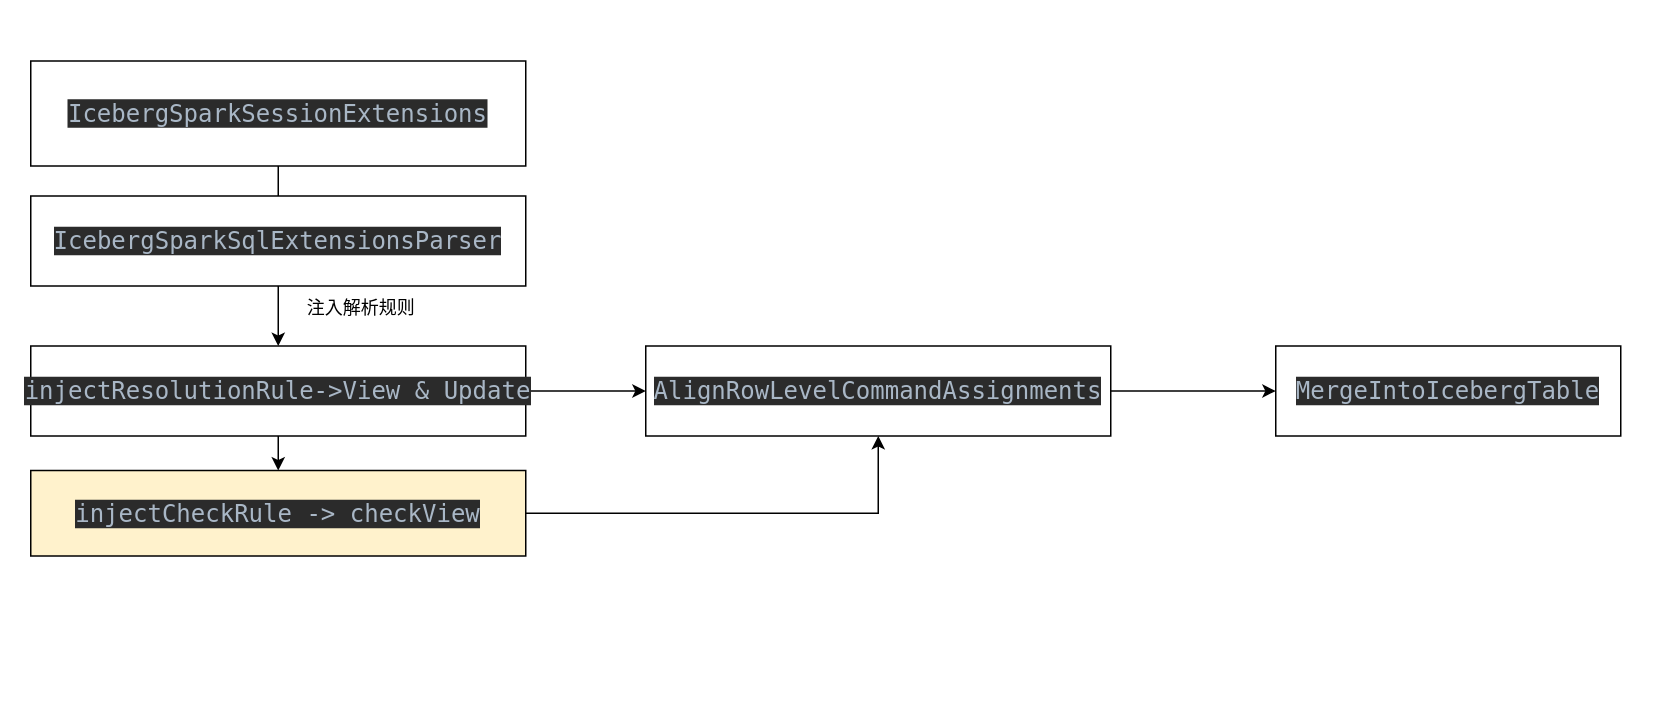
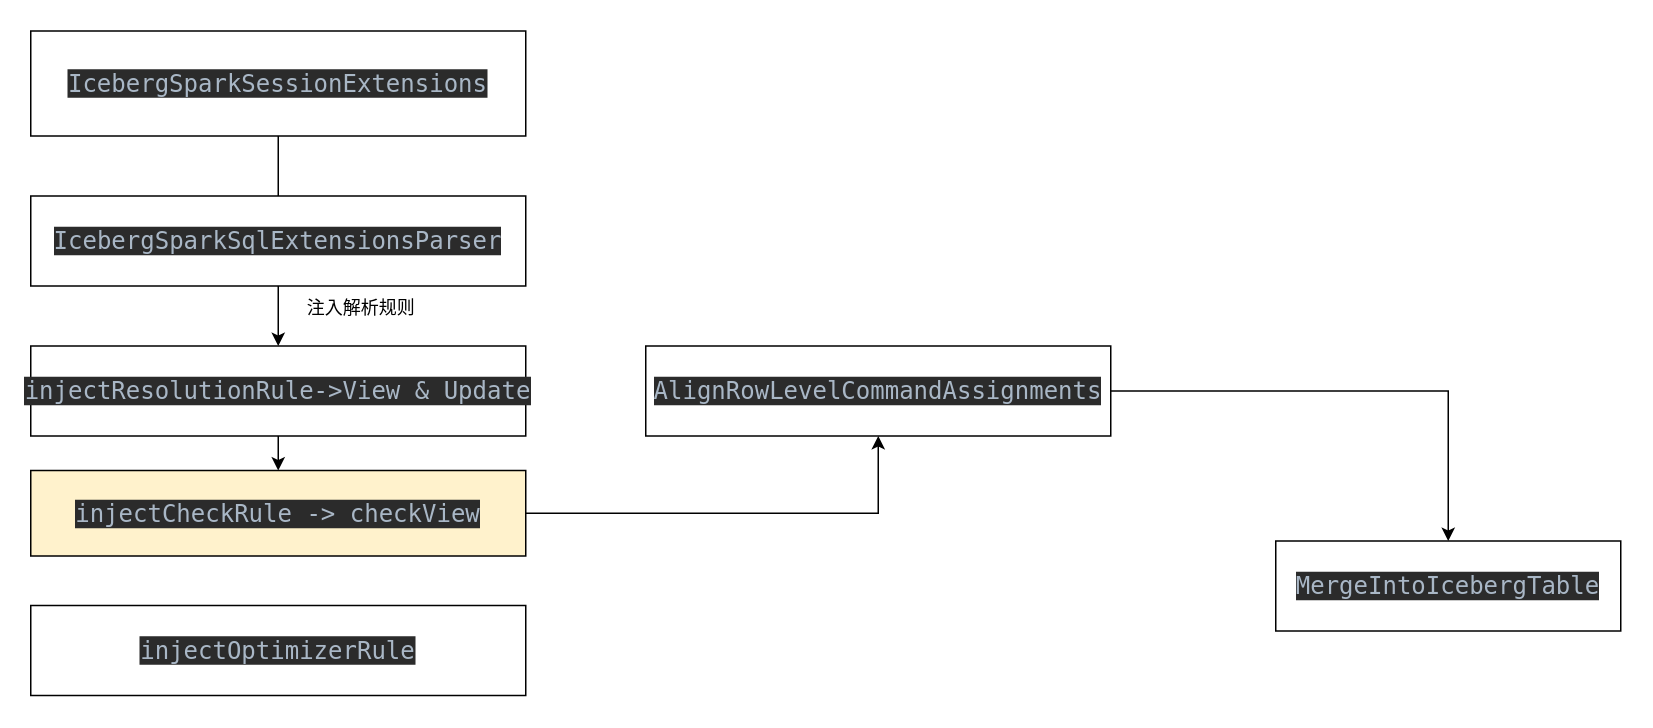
  <mxCell id="0" />
  <mxCell id="1" parent="0" />
  <mxCell id="2" style="edgeStyle=orthogonalEdgeStyle;rounded=0;orthogonalLoop=1;jettySize=auto;html=1;" edge="1" parent="1" source="3"><mxGeometry relative="1" as="geometry"><mxPoint x="185" y="180" as="targetPoint" /></mxGeometry></mxCell>
- <mxCell id="3" value="&lt;div style=&quot;background-color:#2b2b2b;color:#a9b7c6;font-family:'JetBrains Mono',monospace;font-size:12.0pt;&quot;&gt;&lt;pre&gt;IcebergSparkSessionExtensions&lt;/pre&gt;&lt;/div&gt;" style="html=1;whiteSpace=wrap;" vertex="1" parent="1"><mxGeometry x="20" y="40" width="330" height="70" as="geometry" /></mxCell>
+ <mxCell id="3" value="&lt;div style=&quot;background-color:#2b2b2b;color:#a9b7c6;font-family:'JetBrains Mono',monospace;font-size:12.0pt;&quot;&gt;&lt;pre&gt;IcebergSparkSessionExtensions&lt;/pre&gt;&lt;/div&gt;" style="html=1;whiteSpace=wrap;" vertex="1" parent="1"><mxGeometry x="20" y="20" width="330" height="70" as="geometry" /></mxCell>
  <mxCell id="4" value="" style="edgeStyle=orthogonalEdgeStyle;rounded=0;orthogonalLoop=1;jettySize=auto;html=1;" edge="1" parent="1" source="5" target="8"><mxGeometry relative="1" as="geometry" /></mxCell>
  <mxCell id="5" value="&lt;div style=&quot;background-color:#2b2b2b;color:#a9b7c6;font-family:'JetBrains Mono',monospace;font-size:12.0pt;&quot;&gt;&lt;pre&gt;IcebergSparkSqlExtensionsParser&lt;/pre&gt;&lt;/div&gt;" style="html=1;whiteSpace=wrap;" vertex="1" parent="1"><mxGeometry x="20" y="130" width="330" height="60" as="geometry" /></mxCell>
  <mxCell id="6" value="" style="edgeStyle=orthogonalEdgeStyle;rounded=0;orthogonalLoop=1;jettySize=auto;html=1;" edge="1" parent="1" source="8" target="11"><mxGeometry relative="1" as="geometry" /></mxCell>
- <mxCell id="7" value="" style="edgeStyle=orthogonalEdgeStyle;rounded=0;orthogonalLoop=1;jettySize=auto;html=1;" edge="1" parent="1" source="8" target="14"><mxGeometry relative="1" as="geometry" /></mxCell>
  <mxCell id="8" value="&lt;div style=&quot;background-color:#2b2b2b;color:#a9b7c6;font-family:'JetBrains Mono',monospace;font-size:12.0pt;&quot;&gt;&lt;pre&gt;&lt;div style=&quot;font-family: &amp;quot;JetBrains Mono&amp;quot;, monospace; font-size: 12pt;&quot;&gt;&lt;pre&gt;injectResolutionRule-&amp;gt;View &amp;amp; Update&lt;/pre&gt;&lt;/div&gt;&lt;/pre&gt;&lt;/div&gt;" style="html=1;whiteSpace=wrap;" vertex="1" parent="1"><mxGeometry x="20" y="230" width="330" height="60" as="geometry" /></mxCell>
  <mxCell id="9" value="注入解析规则" style="text;html=1;align=center;verticalAlign=middle;resizable=0;points=[];autosize=1;strokeColor=none;fillColor=none;" vertex="1" parent="1"><mxGeometry x="190" y="190" width="100" height="30" as="geometry" /></mxCell>
  <mxCell id="10" value="" style="edgeStyle=orthogonalEdgeStyle;rounded=0;orthogonalLoop=1;jettySize=auto;html=1;" edge="1" parent="1" source="11" target="14"><mxGeometry relative="1" as="geometry" /></mxCell>
  <mxCell id="11" value="&lt;div style=&quot;background-color:#2b2b2b;color:#a9b7c6;font-family:'JetBrains Mono',monospace;font-size:12.0pt;&quot;&gt;&lt;pre&gt;&lt;div style=&quot;font-family: &amp;quot;JetBrains Mono&amp;quot;, monospace; font-size: 12pt;&quot;&gt;&lt;pre&gt;&lt;div style=&quot;font-family: &amp;quot;JetBrains Mono&amp;quot;, monospace; font-size: 12pt;&quot;&gt;&lt;pre&gt;injectCheckRule -&amp;gt; checkView&lt;/pre&gt;&lt;/div&gt;&lt;/pre&gt;&lt;/div&gt;&lt;/pre&gt;&lt;/div&gt;" style="html=1;whiteSpace=wrap;fillColor=#fff2cc;" vertex="1" parent="1"><mxGeometry x="20" y="313" width="330" height="57" as="geometry" /></mxCell>
+ <mxCell id="12" value="&lt;div style=&quot;background-color:#2b2b2b;color:#a9b7c6;font-family:'JetBrains Mono',monospace;font-size:12.0pt;&quot;&gt;&lt;pre&gt;injectOptimizerRule&lt;/pre&gt;&lt;/div&gt;" style="whiteSpace=wrap;html=1;" vertex="1" parent="1"><mxGeometry x="20" y="403" width="330" height="60" as="geometry" /></mxCell>
  <mxCell id="13" value="" style="edgeStyle=orthogonalEdgeStyle;rounded=0;orthogonalLoop=1;jettySize=auto;html=1;" edge="1" parent="1" source="14" target="15"><mxGeometry relative="1" as="geometry" /></mxCell>
  <mxCell id="14" value="&lt;div style=&quot;background-color:#2b2b2b;color:#a9b7c6;font-family:'JetBrains Mono',monospace;font-size:12.0pt;&quot;&gt;&lt;pre&gt;AlignRowLevelCommandAssignments&lt;/pre&gt;&lt;/div&gt;" style="whiteSpace=wrap;html=1;" vertex="1" parent="1"><mxGeometry x="430" y="230" width="310" height="60" as="geometry" /></mxCell>
- <mxCell id="15" value="&lt;div style=&quot;background-color:#2b2b2b;color:#a9b7c6;font-family:'JetBrains Mono',monospace;font-size:12.0pt;&quot;&gt;&lt;pre&gt;MergeIntoIcebergTable&lt;/pre&gt;&lt;/div&gt;" style="whiteSpace=wrap;html=1;" vertex="1" parent="1"><mxGeometry x="850" y="230" width="230" height="60" as="geometry" /></mxCell>
+ <mxCell id="15" value="&lt;div style=&quot;background-color:#2b2b2b;color:#a9b7c6;font-family:'JetBrains Mono',monospace;font-size:12.0pt;&quot;&gt;&lt;pre&gt;MergeIntoIcebergTable&lt;/pre&gt;&lt;/div&gt;" style="whiteSpace=wrap;html=1;" vertex="1" parent="1"><mxGeometry x="850" y="360" width="230" height="60" as="geometry" /></mxCell>
